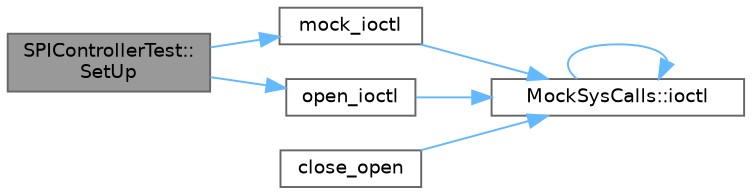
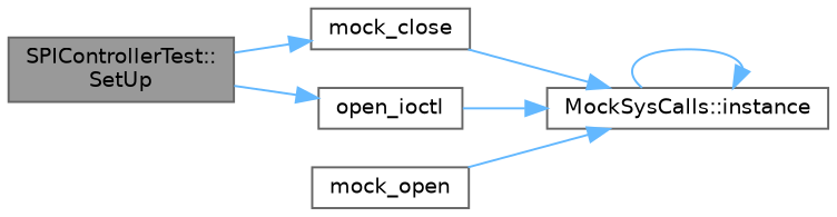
  digraph {
    rankdir=LR
    node [color=grey40 fillcolor=white fontname=Helvetica fontsize=10 shape=box style=filled]
    edge [color=steelblue1 fontname=Helvetica fontsize=10 labelfontname=Helvetica labelfontsize=10 style=solid]
    n1 [color=gray40 fillcolor=grey60 fontcolor=black height=0.2 label="SPIControllerTest::\lSetUp" width=0.4]
-   n2 [height=0.2 label=mock_ioctl width=0.4]
+   n2 [height=0.2 label=mock_close width=0.4]
    n3 [height=0.2 label=open_ioctl width=0.4]
-   n4 [height=0.2 label="MockSysCalls::ioctl" width=0.4]
-   n5 [height=0.2 label=close_open width=0.4]
+   n4 [height=0.2 label="MockSysCalls::instance" width=0.4]
+   n5 [height=0.2 label=mock_open width=0.4]
    n1 -> n2
    n1 -> n3
    n2 -> n4
    n3 -> n4
    n4 -> n4
    n5 -> n4
  }
